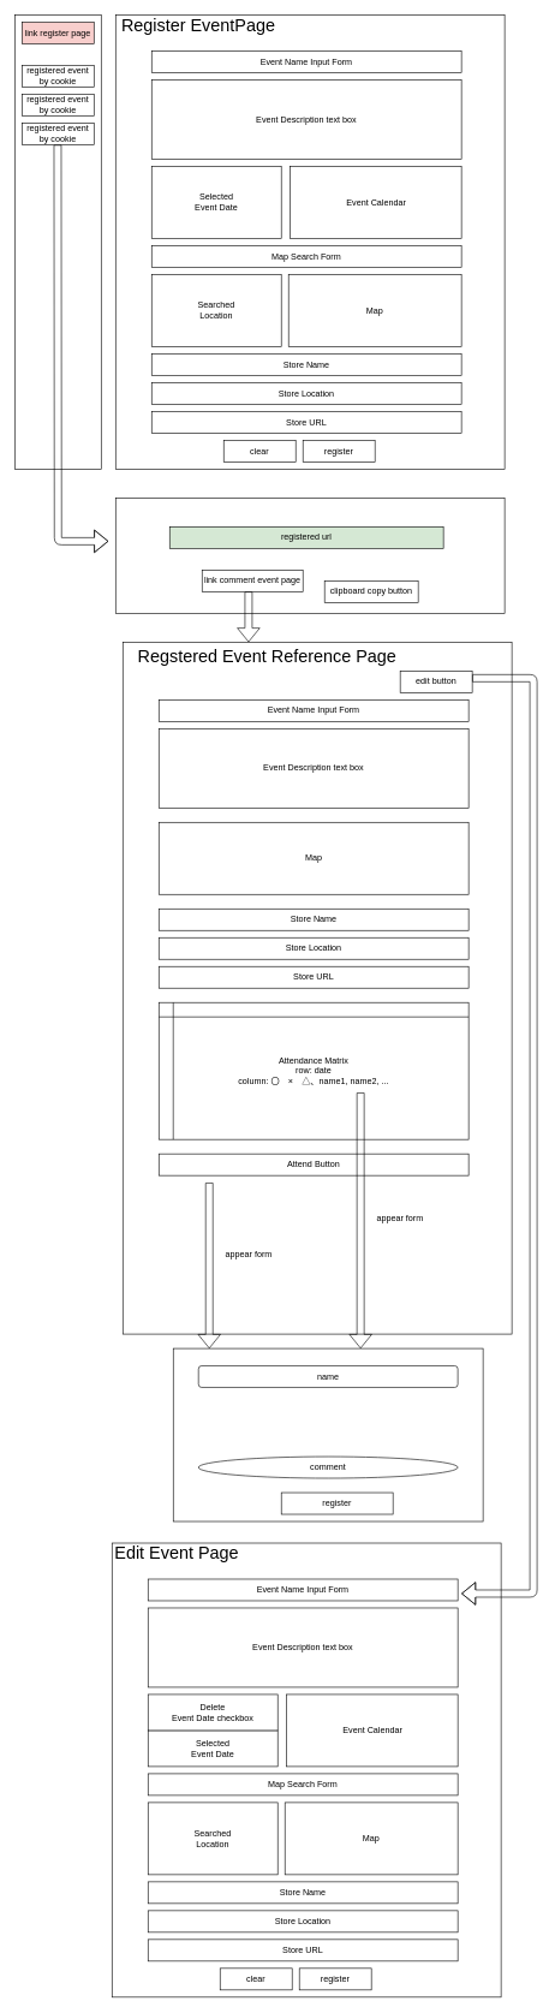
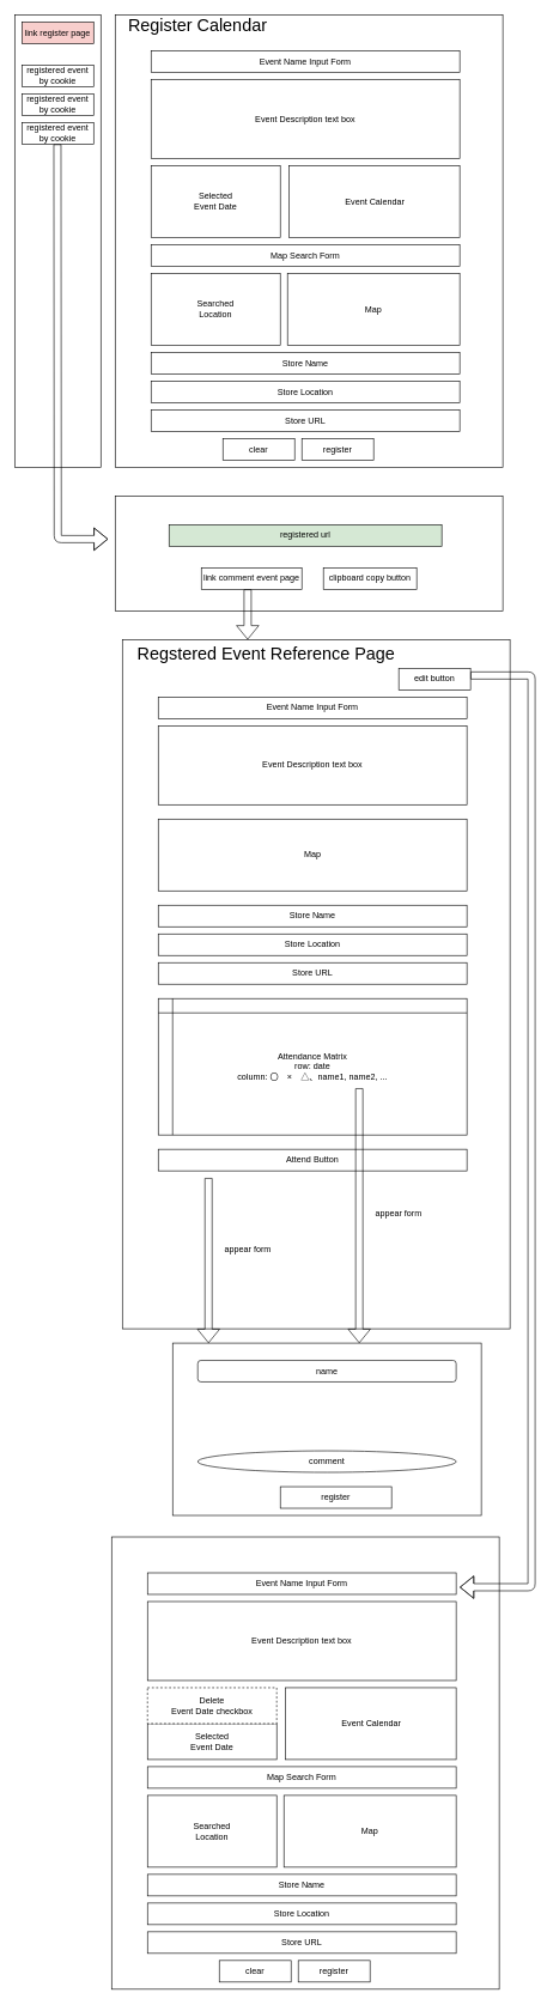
  <mxCell id="0" />
  <mxCell id="1" parent="0" />
  <mxCell id="2" value="" style="rounded=0;whiteSpace=wrap;html=1;" vertex="1" parent="1"><mxGeometry x="160" y="20" width="540" height="630" as="geometry" /></mxCell>
  <mxCell id="3" value="" style="rounded=0;whiteSpace=wrap;html=1;" vertex="1" parent="1"><mxGeometry x="20" y="20" width="120" height="630" as="geometry" /></mxCell>
  <mxCell id="4" value="Event Name Input Form" style="rounded=0;whiteSpace=wrap;html=1;" vertex="1" parent="1"><mxGeometry x="210" y="70" width="430" height="30" as="geometry" /></mxCell>
  <mxCell id="5" value="Selected&lt;br&gt;Event Date" style="rounded=0;whiteSpace=wrap;html=1;" vertex="1" parent="1"><mxGeometry x="210" y="230" width="180" height="100" as="geometry" /></mxCell>
  <mxCell id="6" value="Map" style="rounded=0;whiteSpace=wrap;html=1;" vertex="1" parent="1"><mxGeometry x="400" y="380" width="240" height="100" as="geometry" /></mxCell>
  <mxCell id="7" value="Map Search Form" style="rounded=0;whiteSpace=wrap;html=1;" vertex="1" parent="1"><mxGeometry x="210" y="340" width="430" height="30" as="geometry" /></mxCell>
  <mxCell id="8" value="Event Description text box" style="rounded=0;whiteSpace=wrap;html=1;" vertex="1" parent="1"><mxGeometry x="210" y="110" width="430" height="110" as="geometry" /></mxCell>
  <mxCell id="9" value="Event Calendar" style="rounded=0;whiteSpace=wrap;html=1;" vertex="1" parent="1"><mxGeometry x="402.5" y="230" width="237.5" height="100" as="geometry" /></mxCell>
  <mxCell id="10" value="Searched&lt;br&gt;Location" style="rounded=0;whiteSpace=wrap;html=1;" vertex="1" parent="1"><mxGeometry x="210" y="380" width="180" height="100" as="geometry" /></mxCell>
  <mxCell id="11" value="Store Name" style="rounded=0;whiteSpace=wrap;html=1;" vertex="1" parent="1"><mxGeometry x="210" y="490" width="430" height="30" as="geometry" /></mxCell>
  <mxCell id="12" value="Store Location" style="rounded=0;whiteSpace=wrap;html=1;" vertex="1" parent="1"><mxGeometry x="210" y="530" width="430" height="30" as="geometry" /></mxCell>
  <mxCell id="13" value="Store URL" style="rounded=0;whiteSpace=wrap;html=1;" vertex="1" parent="1"><mxGeometry x="210" y="570" width="430" height="30" as="geometry" /></mxCell>
  <mxCell id="14" value="link register page" style="rounded=0;whiteSpace=wrap;html=1;fillColor=#f8cecc;" vertex="1" parent="1"><mxGeometry x="30" y="30" width="100" height="30" as="geometry" /></mxCell>
  <mxCell id="15" value="clear&lt;span style=&quot;color: rgba(0 , 0 , 0 , 0) ; font-family: monospace ; font-size: 0px&quot;&gt;%3CmxGraphModel%3E%3Croot%3E%3CmxCell%20id%3D%220%22%2F%3E%3CmxCell%20id%3D%221%22%20parent%3D%220%22%2F%3E%3CmxCell%20id%3D%222%22%20value%3D%22link%20register%20page%22%20style%3D%22rounded%3D0%3BwhiteSpace%3Dwrap%3Bhtml%3D1%3B%22%20vertex%3D%221%22%20parent%3D%221%22%3E%3CmxGeometry%20x%3D%2240%22%20y%3D%2250%22%20width%3D%22100%22%20height%3D%2230%22%20as%3D%22geometry%22%2F%3E%3C%2FmxCell%3E%3C%2Froot%3E%3C%2FmxGraphModel%3E&lt;/span&gt;" style="rounded=0;whiteSpace=wrap;html=1;" vertex="1" parent="1"><mxGeometry x="310" y="610" width="100" height="30" as="geometry" /></mxCell>
  <mxCell id="16" value="register" style="rounded=0;whiteSpace=wrap;html=1;" vertex="1" parent="1"><mxGeometry x="420" y="610" width="100" height="30" as="geometry" /></mxCell>
  <mxCell id="17" value="registered event&lt;br&gt;by cookie" style="rounded=0;whiteSpace=wrap;html=1;" vertex="1" parent="1"><mxGeometry x="30" y="90" width="100" height="30" as="geometry" /></mxCell>
  <mxCell id="18" value="registered event&lt;br&gt;by cookie" style="rounded=0;whiteSpace=wrap;html=1;" vertex="1" parent="1"><mxGeometry x="30" y="130" width="100" height="30" as="geometry" /></mxCell>
  <mxCell id="19" value="registered event&lt;br&gt;by cookie" style="rounded=0;whiteSpace=wrap;html=1;" vertex="1" parent="1"><mxGeometry x="30" y="170" width="100" height="30" as="geometry" /></mxCell>
- <mxCell id="20" value="&lt;font style=&quot;font-size: 24px&quot;&gt;Register EventPage&lt;/font&gt;" style="text;html=1;strokeColor=none;fillColor=none;align=center;verticalAlign=middle;whiteSpace=wrap;rounded=0;" vertex="1" parent="1"><mxGeometry x="160" y="20" width="230" height="30" as="geometry" /></mxCell>
+ <mxCell id="20" value="&lt;font style=&quot;font-size: 24px&quot;&gt;Register Calendar&lt;/font&gt;" style="text;html=1;strokeColor=none;fillColor=none;align=center;verticalAlign=middle;whiteSpace=wrap;rounded=0;" vertex="1" parent="1"><mxGeometry x="160" y="20" width="230" height="30" as="geometry" /></mxCell>
  <mxCell id="21" value="" style="rounded=0;whiteSpace=wrap;html=1;" vertex="1" parent="1"><mxGeometry x="170" y="890" width="540" height="960" as="geometry" /></mxCell>
  <mxCell id="22" value="&lt;font style=&quot;font-size: 24px&quot;&gt;Regstered Event Reference Page&lt;/font&gt;" style="text;html=1;align=center;verticalAlign=middle;resizable=0;points=[];autosize=1;" vertex="1" parent="1"><mxGeometry x="185" y="900" width="370" height="20" as="geometry" /></mxCell>
  <mxCell id="23" value="Event Name Input Form" style="rounded=0;whiteSpace=wrap;html=1;" vertex="1" parent="1"><mxGeometry x="220" y="970" width="430" height="30" as="geometry" /></mxCell>
  <mxCell id="24" value="Event Description text box" style="rounded=0;whiteSpace=wrap;html=1;" vertex="1" parent="1"><mxGeometry x="220" y="1010" width="430" height="110" as="geometry" /></mxCell>
  <mxCell id="25" value="Map" style="rounded=0;whiteSpace=wrap;html=1;" vertex="1" parent="1"><mxGeometry x="220" y="1140" width="430" height="100" as="geometry" /></mxCell>
  <mxCell id="26" value="Store Name" style="rounded=0;whiteSpace=wrap;html=1;" vertex="1" parent="1"><mxGeometry x="220" y="1260" width="430" height="30" as="geometry" /></mxCell>
  <mxCell id="27" value="Store Location" style="rounded=0;whiteSpace=wrap;html=1;" vertex="1" parent="1"><mxGeometry x="220" y="1300" width="430" height="30" as="geometry" /></mxCell>
  <mxCell id="28" value="Store URL" style="rounded=0;whiteSpace=wrap;html=1;" vertex="1" parent="1"><mxGeometry x="220" y="1340" width="430" height="30" as="geometry" /></mxCell>
  <mxCell id="29" value="Attendance Matrix&lt;br&gt;row: date&lt;br&gt;column: 〇　×　△、name1, name2, ..." style="shape=internalStorage;whiteSpace=wrap;html=1;backgroundOutline=1;" vertex="1" parent="1"><mxGeometry x="220" y="1390" width="430" height="190" as="geometry" /></mxCell>
  <mxCell id="30" value="edit button" style="rounded=0;whiteSpace=wrap;html=1;" vertex="1" parent="1"><mxGeometry x="555" y="930" width="100" height="30" as="geometry" /></mxCell>
  <mxCell id="31" value="" style="rounded=0;whiteSpace=wrap;html=1;" vertex="1" parent="1"><mxGeometry x="240" y="1870" width="430" height="240" as="geometry" /></mxCell>
  <mxCell id="32" value="Attend Button" style="rounded=0;whiteSpace=wrap;html=1;" vertex="1" parent="1"><mxGeometry x="220" y="1600" width="430" height="30" as="geometry" /></mxCell>
  <mxCell id="33" value="" style="shape=flexArrow;endArrow=classic;html=1;" edge="1" parent="1"><mxGeometry width="50" height="50" relative="1" as="geometry"><mxPoint x="290" y="1640" as="sourcePoint" /><mxPoint x="290" y="1870" as="targetPoint" /></mxGeometry></mxCell>
  <mxCell id="34" value="appear form" style="text;html=1;strokeColor=none;fillColor=none;align=center;verticalAlign=middle;whiteSpace=wrap;rounded=0;" vertex="1" parent="1"><mxGeometry x="300" y="1730" width="90" height="20" as="geometry" /></mxCell>
  <mxCell id="35" value="name" style="whiteSpace=wrap;html=1;rounded=1;" vertex="1" parent="1"><mxGeometry x="275" y="1894" width="360" height="30" as="geometry" /></mxCell>
  <mxCell id="36" value="comment" style="ellipse;whiteSpace=wrap;html=1;" vertex="1" parent="1"><mxGeometry x="275" y="2020" width="360" height="30" as="geometry" /></mxCell>
  <mxCell id="37" value="register" style="rounded=0;whiteSpace=wrap;html=1;" vertex="1" parent="1"><mxGeometry x="390" y="2070" width="155" height="30" as="geometry" /></mxCell>
  <mxCell id="38" value="" style="shape=flexArrow;endArrow=classic;html=1;" edge="1" parent="1"><mxGeometry width="50" height="50" relative="1" as="geometry"><mxPoint x="500" y="1515" as="sourcePoint" /><mxPoint x="500" y="1870" as="targetPoint" /></mxGeometry></mxCell>
  <mxCell id="39" value="appear form" style="text;html=1;strokeColor=none;fillColor=none;align=center;verticalAlign=middle;whiteSpace=wrap;rounded=0;" vertex="1" parent="1"><mxGeometry x="510" y="1680" width="90" height="20" as="geometry" /></mxCell>
  <mxCell id="40" value="" style="shape=flexArrow;endArrow=classic;html=1;" edge="1" parent="1"><mxGeometry width="50" height="50" relative="1" as="geometry"><mxPoint x="79.5" y="200" as="sourcePoint" /><mxPoint x="150" y="750" as="targetPoint" /><Array as="points"><mxPoint x="80" y="750" /></Array></mxGeometry></mxCell>
  <mxCell id="41" value="" style="rounded=0;whiteSpace=wrap;html=1;" vertex="1" parent="1"><mxGeometry x="160" y="690" width="540" height="160" as="geometry" /></mxCell>
  <mxCell id="42" value="registered url" style="rounded=0;whiteSpace=wrap;html=1;fillColor=#d5e8d4;" vertex="1" parent="1"><mxGeometry x="235" y="730" width="380" height="30" as="geometry" /></mxCell>
- <mxCell id="43" value="clipboard copy button" style="rounded=0;whiteSpace=wrap;html=1;" vertex="1" parent="1"><mxGeometry x="450" y="805" width="130" height="30" as="geometry" /></mxCell>
+ <mxCell id="43" value="clipboard copy button" style="rounded=0;whiteSpace=wrap;html=1;" vertex="1" parent="1"><mxGeometry x="450" y="790" width="130" height="30" as="geometry" /></mxCell>
  <mxCell id="44" value="link comment event page" style="rounded=0;whiteSpace=wrap;html=1;" vertex="1" parent="1"><mxGeometry x="280" y="790" width="140" height="30" as="geometry" /></mxCell>
  <mxCell id="45" value="" style="shape=flexArrow;endArrow=classic;html=1;" edge="1" parent="1"><mxGeometry width="50" height="50" relative="1" as="geometry"><mxPoint x="344.5" y="820" as="sourcePoint" /><mxPoint x="344.5" y="890" as="targetPoint" /></mxGeometry></mxCell>
  <mxCell id="46" value="" style="rounded=0;whiteSpace=wrap;html=1;" vertex="1" parent="1"><mxGeometry x="155" y="2140" width="540" height="630" as="geometry" /></mxCell>
  <mxCell id="47" value="Event Name Input Form" style="rounded=0;whiteSpace=wrap;html=1;" vertex="1" parent="1"><mxGeometry x="205" y="2190" width="430" height="30" as="geometry" /></mxCell>
  <mxCell id="48" value="Selected&lt;br&gt;Event Date" style="rounded=0;whiteSpace=wrap;html=1;" vertex="1" parent="1"><mxGeometry x="205" y="2400" width="180" height="50" as="geometry" /></mxCell>
  <mxCell id="49" value="Map" style="rounded=0;whiteSpace=wrap;html=1;" vertex="1" parent="1"><mxGeometry x="395" y="2500" width="240" height="100" as="geometry" /></mxCell>
  <mxCell id="50" value="Map Search Form" style="rounded=0;whiteSpace=wrap;html=1;" vertex="1" parent="1"><mxGeometry x="205" y="2460" width="430" height="30" as="geometry" /></mxCell>
  <mxCell id="51" value="Event Description text box" style="rounded=0;whiteSpace=wrap;html=1;" vertex="1" parent="1"><mxGeometry x="205" y="2230" width="430" height="110" as="geometry" /></mxCell>
  <mxCell id="52" value="Event Calendar" style="rounded=0;whiteSpace=wrap;html=1;" vertex="1" parent="1"><mxGeometry x="397.5" y="2350" width="237.5" height="100" as="geometry" /></mxCell>
  <mxCell id="53" value="Searched&lt;br&gt;Location" style="rounded=0;whiteSpace=wrap;html=1;" vertex="1" parent="1"><mxGeometry x="205" y="2500" width="180" height="100" as="geometry" /></mxCell>
  <mxCell id="54" value="Store Name" style="rounded=0;whiteSpace=wrap;html=1;" vertex="1" parent="1"><mxGeometry x="205" y="2610" width="430" height="30" as="geometry" /></mxCell>
  <mxCell id="55" value="Store Location" style="rounded=0;whiteSpace=wrap;html=1;" vertex="1" parent="1"><mxGeometry x="205" y="2650" width="430" height="30" as="geometry" /></mxCell>
  <mxCell id="56" value="Store URL" style="rounded=0;whiteSpace=wrap;html=1;" vertex="1" parent="1"><mxGeometry x="205" y="2690" width="430" height="30" as="geometry" /></mxCell>
  <mxCell id="57" value="clear&lt;span style=&quot;color: rgba(0 , 0 , 0 , 0) ; font-family: monospace ; font-size: 0px&quot;&gt;%3CmxGraphModel%3E%3Croot%3E%3CmxCell%20id%3D%220%22%2F%3E%3CmxCell%20id%3D%221%22%20parent%3D%220%22%2F%3E%3CmxCell%20id%3D%222%22%20value%3D%22link%20register%20page%22%20style%3D%22rounded%3D0%3BwhiteSpace%3Dwrap%3Bhtml%3D1%3B%22%20vertex%3D%221%22%20parent%3D%221%22%3E%3CmxGeometry%20x%3D%2240%22%20y%3D%2250%22%20width%3D%22100%22%20height%3D%2230%22%20as%3D%22geometry%22%2F%3E%3C%2FmxCell%3E%3C%2Froot%3E%3C%2FmxGraphModel%3E&lt;/span&gt;" style="rounded=0;whiteSpace=wrap;html=1;" vertex="1" parent="1"><mxGeometry x="305" y="2730" width="100" height="30" as="geometry" /></mxCell>
  <mxCell id="58" value="register" style="rounded=0;whiteSpace=wrap;html=1;" vertex="1" parent="1"><mxGeometry x="415" y="2730" width="100" height="30" as="geometry" /></mxCell>
- <mxCell id="59" value="&lt;font style=&quot;font-size: 24px&quot;&gt;Edit Event Page&lt;/font&gt;" style="text;html=1;strokeColor=none;fillColor=none;align=center;verticalAlign=middle;whiteSpace=wrap;rounded=0;" vertex="1" parent="1"><mxGeometry x="155" y="2140" width="180" height="30" as="geometry" /></mxCell>
- <mxCell id="60" value="Delete&lt;br&gt;Event Date checkbox" style="rounded=0;whiteSpace=wrap;html=1;" vertex="1" parent="1"><mxGeometry x="205" y="2350" width="180" height="50" as="geometry" /></mxCell>
+ <mxCell id="60" value="Delete&lt;br&gt;Event Date checkbox" style="rounded=0;whiteSpace=wrap;html=1;dashed=1;" vertex="1" parent="1"><mxGeometry x="205" y="2350" width="180" height="50" as="geometry" /></mxCell>
  <mxCell id="61" value="" style="shape=flexArrow;endArrow=classic;html=1;" edge="1" parent="1"><mxGeometry width="50" height="50" relative="1" as="geometry"><mxPoint x="655" y="940" as="sourcePoint" /><mxPoint x="640" y="2210" as="targetPoint" /><Array as="points"><mxPoint x="740" y="940" /><mxPoint x="740" y="2210" /></Array></mxGeometry></mxCell>
